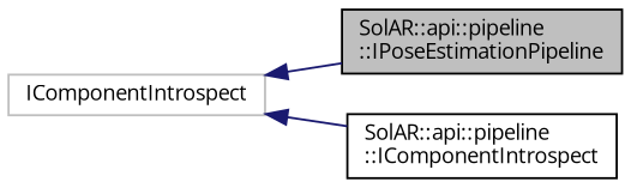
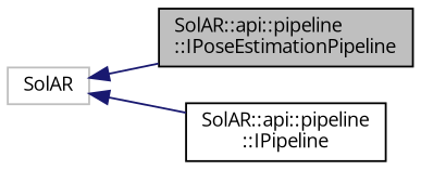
  digraph {
    fontname="Open Sans"
    rankdir=LR
    node [color=black fillcolor=white fontname="Open Sans" fontsize=10 shape=record style=filled]
    edge [color=midnightblue dir=back fontname="Open Sans" fontsize=10 labelfontname=Helvetica labelfontsize=10 style=solid]
    n1 [fillcolor=grey75 fontcolor=black height=0.2 label="SolAR::api::pipeline\l::IPoseEstimationPipeline" width=0.4]
-   n2 [height=0.2 label="SolAR::api::pipeline\l::IComponentIntrospect" width=0.4]
-   n3 [color=grey75 height=0.2 label=IComponentIntrospect width=0.4]
+   n2 [height=0.2 label="SolAR::api::pipeline\l::IPipeline" width=0.4]
+   n3 [color=grey75 height=0.2 label=SolAR width=0.4]
    n3 -> n1
    n3 -> n2
  }
